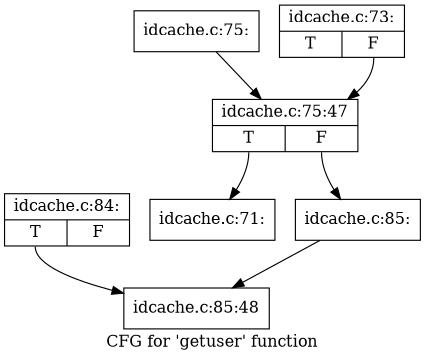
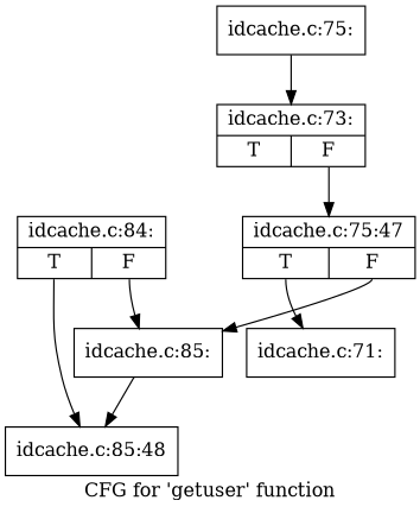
  digraph {
    label="CFG for 'getuser' function"
    node [shape=record]
    edge [tailport=s0]
    n1 [label="{idcache.c:84:|{<s0>T|<s1>F}}"]
    n2 [label="{idcache.c:85:48}"]
    n3 [label="{idcache.c:85:}"]
    n4 [label="{idcache.c:75:}"]
    n5 [label="{idcache.c:75:47|{<s0>T|<s1>F}}"]
    n6 [label="{idcache.c:71:}"]
    n7 [label="{idcache.c:73:|{<s0>T|<s1>F}}"]
    n1 -> n2
+   n1 -> n3 [tailport=s1]
    n3 -> n2
-   n4 -> n5
+   n4 -> n7
    n5 -> n3 [tailport=s1]
    n5 -> n6
    n7 -> n5 [tailport=s1]
  }
